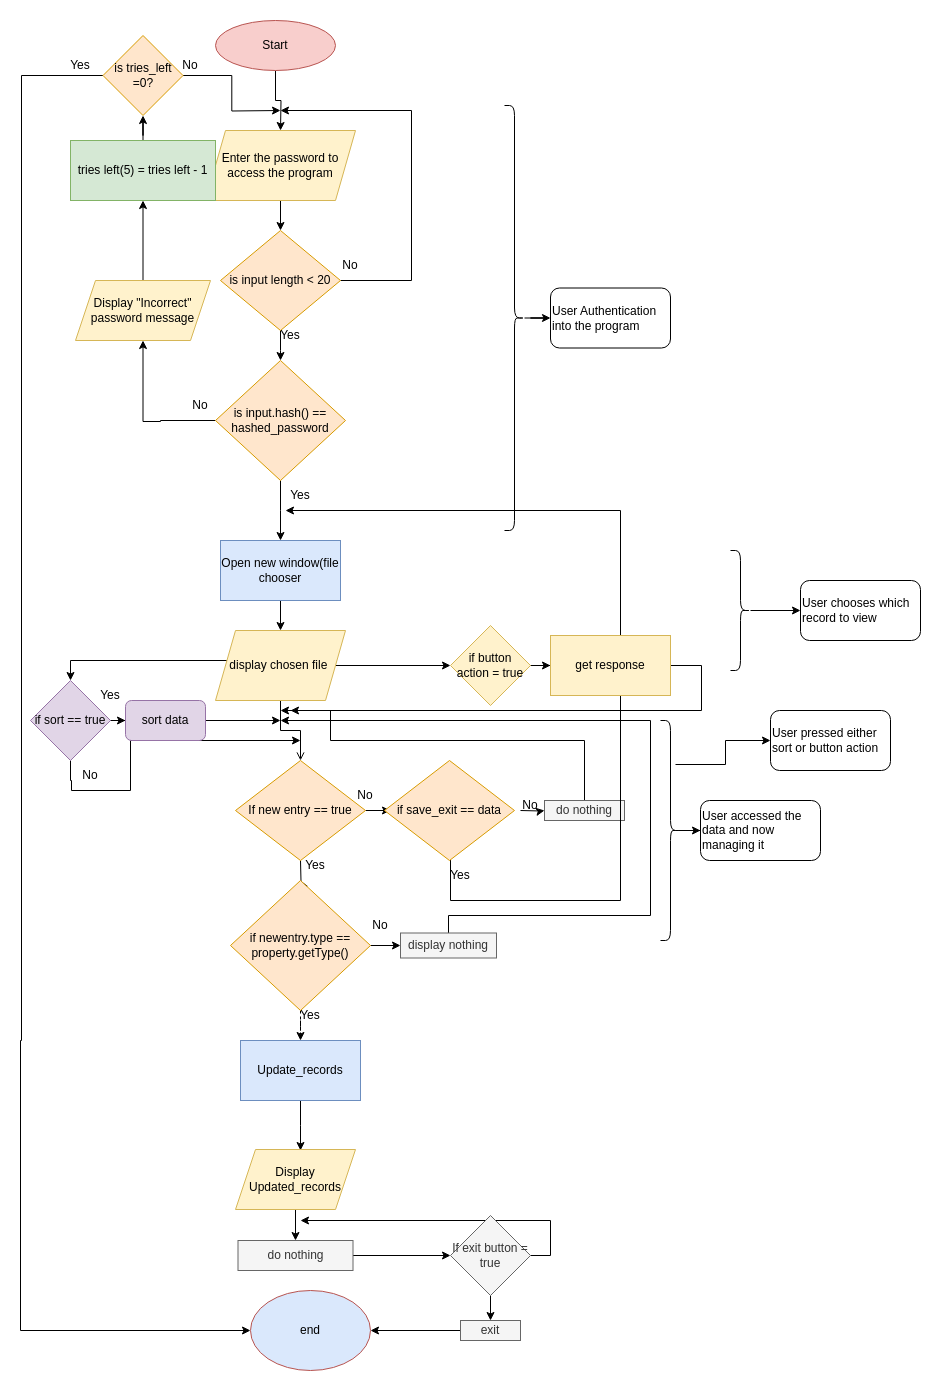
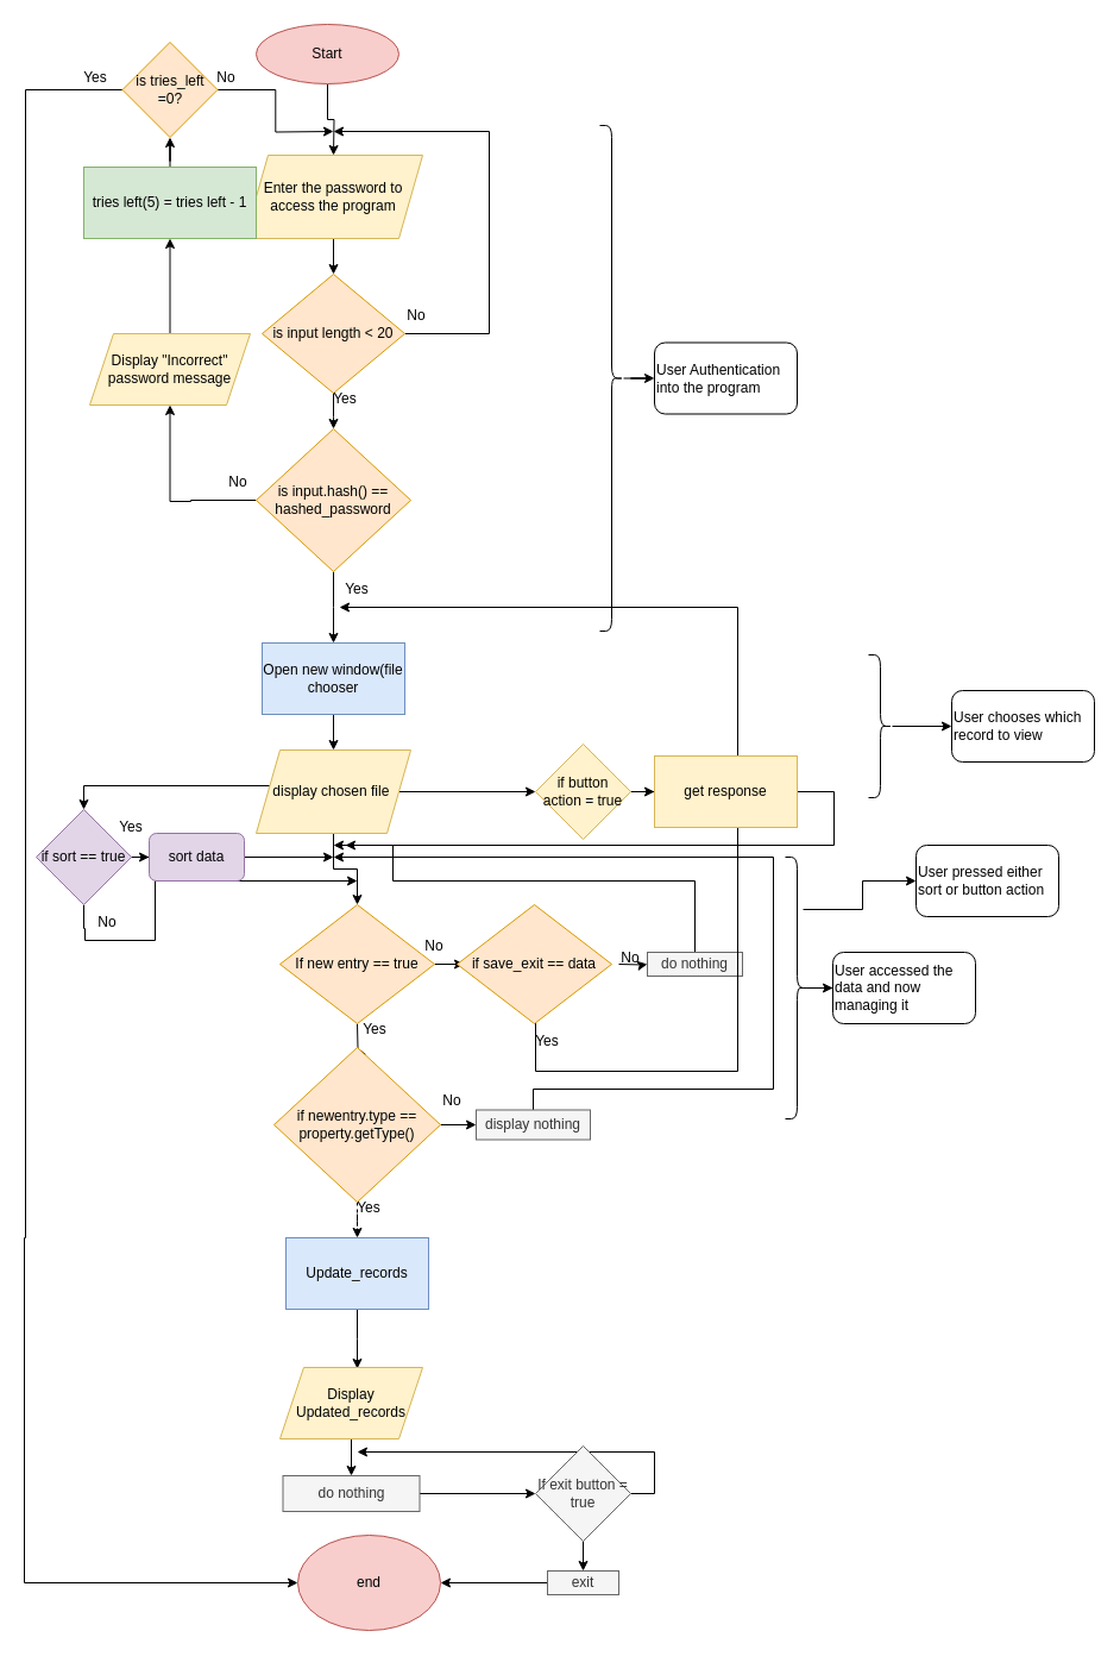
  <mxCell id="0" />
  <mxCell id="1" parent="0" />
  <mxCell id="2" value="" style="edgeStyle=orthogonalEdgeStyle;rounded=0;orthogonalLoop=1;jettySize=auto;html=1;" edge="1" parent="1" source="3"><mxGeometry relative="1" as="geometry"><mxPoint x="280" y="130" as="targetPoint" /></mxGeometry></mxCell>
  <mxCell id="3" value="Start" style="ellipse;whiteSpace=wrap;html=1;fillColor=#f8cecc;strokeColor=#b85450;" vertex="1" parent="1"><mxGeometry x="215" y="20" width="120" height="50" as="geometry" /></mxCell>
  <mxCell id="4" value="" style="edgeStyle=orthogonalEdgeStyle;rounded=0;orthogonalLoop=1;jettySize=auto;html=1;" edge="1" parent="1" source="5" target="8"><mxGeometry relative="1" as="geometry" /></mxCell>
  <mxCell id="5" value="Enter the password to access the program" style="shape=parallelogram;perimeter=parallelogramPerimeter;whiteSpace=wrap;html=1;fixedSize=1;fillColor=#fff2cc;strokeColor=#d6b656;" vertex="1" parent="1"><mxGeometry x="205" y="130" width="150" height="70" as="geometry" /></mxCell>
  <mxCell id="6" style="edgeStyle=orthogonalEdgeStyle;rounded=0;orthogonalLoop=1;jettySize=auto;html=1;" edge="1" parent="1" source="8"><mxGeometry relative="1" as="geometry"><mxPoint x="280" y="110" as="targetPoint" /><Array as="points"><mxPoint x="411" y="280" /></Array></mxGeometry></mxCell>
  <mxCell id="7" style="edgeStyle=orthogonalEdgeStyle;rounded=0;orthogonalLoop=1;jettySize=auto;html=1;" edge="1" parent="1" source="8"><mxGeometry relative="1" as="geometry"><mxPoint x="280" y="360" as="targetPoint" /></mxGeometry></mxCell>
  <mxCell id="8" value="is input length &amp;lt; 20" style="rhombus;whiteSpace=wrap;html=1;fillColor=#ffe6cc;strokeColor=#d79b00;" vertex="1" parent="1"><mxGeometry x="220" y="230" width="120" height="100" as="geometry" /></mxCell>
  <mxCell id="9" style="edgeStyle=orthogonalEdgeStyle;rounded=0;orthogonalLoop=1;jettySize=auto;html=1;entryX=0.5;entryY=1;entryDx=0;entryDy=0;" edge="1" parent="1" source="11" target="13"><mxGeometry relative="1" as="geometry"><mxPoint x="110" y="420" as="targetPoint" /><Array as="points"><mxPoint x="160" y="420" /><mxPoint x="160" y="421" /><mxPoint x="143" y="421" /></Array></mxGeometry></mxCell>
  <mxCell id="10" style="edgeStyle=orthogonalEdgeStyle;rounded=0;orthogonalLoop=1;jettySize=auto;html=1;" edge="1" parent="1" source="11"><mxGeometry relative="1" as="geometry"><mxPoint x="280" y="540" as="targetPoint" /></mxGeometry></mxCell>
  <mxCell id="11" value="is input.hash() == hashed_password" style="rhombus;whiteSpace=wrap;html=1;fillColor=#ffe6cc;strokeColor=#d79b00;" vertex="1" parent="1"><mxGeometry x="215" y="360" width="130" height="120" as="geometry" /></mxCell>
  <mxCell id="12" value="" style="edgeStyle=orthogonalEdgeStyle;rounded=0;orthogonalLoop=1;jettySize=auto;html=1;" edge="1" parent="1" source="13" target="15"><mxGeometry relative="1" as="geometry" /></mxCell>
  <mxCell id="13" value="Display &quot;Incorrect&quot; password message" style="shape=parallelogram;perimeter=parallelogramPerimeter;whiteSpace=wrap;html=1;fixedSize=1;fillColor=#fff2cc;strokeColor=#d6b656;" vertex="1" parent="1"><mxGeometry x="75" y="280" width="135" height="60" as="geometry" /></mxCell>
  <mxCell id="14" value="" style="edgeStyle=orthogonalEdgeStyle;rounded=0;orthogonalLoop=1;jettySize=auto;html=1;" edge="1" parent="1" source="15" target="18"><mxGeometry relative="1" as="geometry" /></mxCell>
  <mxCell id="15" value="tries left(5) = tries left - 1" style="whiteSpace=wrap;html=1;fillColor=#d5e8d4;strokeColor=#82b366;" vertex="1" parent="1"><mxGeometry x="70" y="140" width="145" height="60" as="geometry" /></mxCell>
  <mxCell id="16" style="edgeStyle=orthogonalEdgeStyle;rounded=0;orthogonalLoop=1;jettySize=auto;html=1;" edge="1" parent="1" source="18"><mxGeometry relative="1" as="geometry"><mxPoint x="280" y="110" as="targetPoint" /></mxGeometry></mxCell>
  <mxCell id="17" style="edgeStyle=orthogonalEdgeStyle;rounded=0;orthogonalLoop=1;jettySize=auto;html=1;entryX=0;entryY=0.5;entryDx=0;entryDy=0;" edge="1" parent="1" source="18" target="19"><mxGeometry relative="1" as="geometry"><mxPoint x="20" y="810" as="targetPoint" /><Array as="points"><mxPoint x="21" y="75" /><mxPoint x="21" y="1040" /><mxPoint x="20" y="1040" /><mxPoint x="20" y="1330" /></Array></mxGeometry></mxCell>
  <mxCell id="18" value="is tries_left =0?" style="rhombus;whiteSpace=wrap;html=1;fillColor=#ffe6cc;strokeColor=#d79b00;" vertex="1" parent="1"><mxGeometry x="102.5" y="35" width="80" height="80" as="geometry" /></mxCell>
- <mxCell id="19" value="end" style="ellipse;whiteSpace=wrap;html=1;fillColor=#dae8fc;strokeColor=#b85450;" vertex="1" parent="1"><mxGeometry x="250" y="1290" width="120" height="80" as="geometry" /></mxCell>
+ <mxCell id="19" value="end" style="ellipse;whiteSpace=wrap;html=1;fillColor=#f8cecc;strokeColor=#b85450;" vertex="1" parent="1"><mxGeometry x="250" y="1290" width="120" height="80" as="geometry" /></mxCell>
  <mxCell id="20" value="Yes" style="text;html=1;strokeColor=none;fillColor=none;align=center;verticalAlign=middle;whiteSpace=wrap;rounded=0;" vertex="1" parent="1"><mxGeometry x="280" y="1000" width="60" height="30" as="geometry" /></mxCell>
  <mxCell id="21" value="Yes" style="text;html=1;strokeColor=none;fillColor=none;align=center;verticalAlign=middle;whiteSpace=wrap;rounded=0;" vertex="1" parent="1"><mxGeometry x="285" y="850" width="60" height="30" as="geometry" /></mxCell>
  <mxCell id="22" value="Yes" style="text;html=1;strokeColor=none;fillColor=none;align=center;verticalAlign=middle;whiteSpace=wrap;rounded=0;" vertex="1" parent="1"><mxGeometry x="270" y="480" width="60" height="30" as="geometry" /></mxCell>
  <mxCell id="23" value="Yes" style="text;html=1;strokeColor=none;fillColor=none;align=center;verticalAlign=middle;whiteSpace=wrap;rounded=0;" vertex="1" parent="1"><mxGeometry x="260" y="320" width="60" height="30" as="geometry" /></mxCell>
  <mxCell id="24" value="Yes" style="text;html=1;strokeColor=none;fillColor=none;align=center;verticalAlign=middle;whiteSpace=wrap;rounded=0;" vertex="1" parent="1"><mxGeometry x="50" y="50" width="60" height="30" as="geometry" /></mxCell>
  <mxCell id="25" value="No" style="text;html=1;strokeColor=none;fillColor=none;align=center;verticalAlign=middle;whiteSpace=wrap;rounded=0;" vertex="1" parent="1"><mxGeometry x="335" y="780" width="60" height="30" as="geometry" /></mxCell>
  <mxCell id="26" value="No" style="text;html=1;strokeColor=none;fillColor=none;align=center;verticalAlign=middle;whiteSpace=wrap;rounded=0;" vertex="1" parent="1"><mxGeometry x="160" y="50" width="60" height="30" as="geometry" /></mxCell>
  <mxCell id="27" value="No" style="text;html=1;strokeColor=none;fillColor=none;align=center;verticalAlign=middle;whiteSpace=wrap;rounded=0;" vertex="1" parent="1"><mxGeometry x="320" y="250" width="60" height="30" as="geometry" /></mxCell>
  <mxCell id="28" value="No" style="text;html=1;strokeColor=none;fillColor=none;align=center;verticalAlign=middle;whiteSpace=wrap;rounded=0;" vertex="1" parent="1"><mxGeometry x="170" y="390" width="60" height="30" as="geometry" /></mxCell>
  <mxCell id="29" value="" style="edgeStyle=orthogonalEdgeStyle;rounded=0;orthogonalLoop=1;jettySize=auto;html=1;" edge="1" parent="1" source="30" target="31"><mxGeometry relative="1" as="geometry" /></mxCell>
  <mxCell id="30" value="" style="shape=curlyBracket;whiteSpace=wrap;html=1;rounded=1;flipH=1;labelPosition=right;verticalLabelPosition=middle;align=left;verticalAlign=middle;" vertex="1" parent="1"><mxGeometry x="504" y="105" width="20" height="425" as="geometry" /></mxCell>
  <mxCell id="31" value="User Authentication into the program" style="whiteSpace=wrap;html=1;align=left;rounded=1;" vertex="1" parent="1"><mxGeometry x="550" y="287.5" width="120" height="60" as="geometry" /></mxCell>
  <mxCell id="32" value="" style="edgeStyle=orthogonalEdgeStyle;rounded=0;orthogonalLoop=1;jettySize=auto;html=1;" edge="1" parent="1" source="33" target="37"><mxGeometry relative="1" as="geometry" /></mxCell>
  <mxCell id="33" value="Open new window(file chooser" style="rounded=0;whiteSpace=wrap;html=1;fillColor=#dae8fc;strokeColor=#6c8ebf;" vertex="1" parent="1"><mxGeometry x="220" y="540" width="120" height="60" as="geometry" /></mxCell>
- <mxCell id="34" value="" style="edgeStyle=orthogonalEdgeStyle;rounded=0;orthogonalLoop=1;jettySize=auto;html=1;endArrow=open;" edge="1" parent="1" source="37" target="43"><mxGeometry relative="1" as="geometry" /></mxCell>
+ <mxCell id="34" value="" style="edgeStyle=orthogonalEdgeStyle;rounded=0;orthogonalLoop=1;jettySize=auto;html=1;" edge="1" parent="1" source="37" target="43"><mxGeometry relative="1" as="geometry" /></mxCell>
  <mxCell id="35" style="edgeStyle=orthogonalEdgeStyle;rounded=0;orthogonalLoop=1;jettySize=auto;html=1;" edge="1" parent="1" source="37" target="71"><mxGeometry relative="1" as="geometry"><mxPoint x="110" y="690" as="targetPoint" /><Array as="points"><mxPoint x="70" y="660" /></Array></mxGeometry></mxCell>
  <mxCell id="36" value="" style="edgeStyle=orthogonalEdgeStyle;rounded=0;orthogonalLoop=1;jettySize=auto;html=1;" edge="1" parent="1" source="37" target="75"><mxGeometry relative="1" as="geometry" /></mxCell>
  <mxCell id="37" value="display chosen file&amp;nbsp;&lt;br&gt;" style="shape=parallelogram;perimeter=parallelogramPerimeter;whiteSpace=wrap;html=1;fixedSize=1;fillColor=#fff2cc;strokeColor=#d6b656;" vertex="1" parent="1"><mxGeometry x="215" y="630" width="130" height="70" as="geometry" /></mxCell>
  <mxCell id="38" value="" style="edgeStyle=orthogonalEdgeStyle;rounded=0;orthogonalLoop=1;jettySize=auto;html=1;" edge="1" parent="1" source="39" target="40"><mxGeometry relative="1" as="geometry" /></mxCell>
  <mxCell id="39" value="" style="shape=curlyBracket;whiteSpace=wrap;html=1;rounded=1;flipH=1;labelPosition=right;verticalLabelPosition=middle;align=left;verticalAlign=middle;" vertex="1" parent="1"><mxGeometry x="730" y="550" width="20" height="120" as="geometry" /></mxCell>
  <mxCell id="40" value="User chooses which record to view" style="whiteSpace=wrap;html=1;align=left;rounded=1;" vertex="1" parent="1"><mxGeometry x="800" y="580" width="120" height="60" as="geometry" /></mxCell>
  <mxCell id="41" value="" style="edgeStyle=orthogonalEdgeStyle;rounded=0;orthogonalLoop=1;jettySize=auto;html=1;" edge="1" parent="1"><mxGeometry relative="1" as="geometry"><mxPoint x="365" y="810" as="sourcePoint" /><mxPoint x="390" y="810" as="targetPoint" /></mxGeometry></mxCell>
  <mxCell id="42" value="" style="edgeStyle=orthogonalEdgeStyle;rounded=0;orthogonalLoop=1;jettySize=auto;html=1;" edge="1" parent="1" target="48"><mxGeometry relative="1" as="geometry"><mxPoint x="300" y="860" as="sourcePoint" /></mxGeometry></mxCell>
  <mxCell id="43" value="If new entry == true" style="rhombus;whiteSpace=wrap;html=1;fillColor=#ffe6cc;strokeColor=#d79b00;" vertex="1" parent="1"><mxGeometry x="235" y="760" width="130" height="100" as="geometry" /></mxCell>
  <mxCell id="44" value="User accessed the data and now managing it" style="whiteSpace=wrap;html=1;align=left;rounded=1;" vertex="1" parent="1"><mxGeometry x="700" y="800" width="120" height="60" as="geometry" /></mxCell>
  <mxCell id="45" style="edgeStyle=orthogonalEdgeStyle;rounded=0;orthogonalLoop=1;jettySize=auto;html=1;exitX=0.5;exitY=0;exitDx=0;exitDy=0;" edge="1" parent="1" source="65"><mxGeometry relative="1" as="geometry"><mxPoint x="280" y="710" as="targetPoint" /><mxPoint x="543" y="770" as="sourcePoint" /><Array as="points"><mxPoint x="584" y="740" /><mxPoint x="330" y="740" /><mxPoint x="330" y="710" /></Array></mxGeometry></mxCell>
  <mxCell id="46" value="" style="edgeStyle=orthogonalEdgeStyle;rounded=0;orthogonalLoop=1;jettySize=auto;html=1;" edge="1" parent="1" source="48" target="50"><mxGeometry relative="1" as="geometry" /></mxCell>
  <mxCell id="47" value="" style="edgeStyle=orthogonalEdgeStyle;rounded=0;orthogonalLoop=1;jettySize=auto;html=1;dashed=1;" edge="1" parent="1" source="48" target="57"><mxGeometry relative="1" as="geometry" /></mxCell>
  <mxCell id="48" value="if newentry.type == property.getType()" style="rhombus;whiteSpace=wrap;html=1;fillColor=#ffe6cc;strokeColor=#d79b00;" vertex="1" parent="1"><mxGeometry x="230" y="880" width="140" height="130" as="geometry" /></mxCell>
  <mxCell id="49" style="edgeStyle=orthogonalEdgeStyle;rounded=0;orthogonalLoop=1;jettySize=auto;html=1;" edge="1" parent="1" source="50"><mxGeometry relative="1" as="geometry"><mxPoint x="280" y="720" as="targetPoint" /><Array as="points"><mxPoint x="650" y="915" /><mxPoint x="650" y="720" /></Array></mxGeometry></mxCell>
  <mxCell id="50" value="display nothing" style="whiteSpace=wrap;html=1;fillColor=#f5f5f5;fontColor=#333333;strokeColor=#666666;" vertex="1" parent="1"><mxGeometry x="400" y="932.5" width="96" height="25" as="geometry" /></mxCell>
  <mxCell id="51" value="Yes" style="text;html=1;strokeColor=none;fillColor=none;align=center;verticalAlign=middle;whiteSpace=wrap;rounded=0;" vertex="1" parent="1"><mxGeometry x="430" y="860" width="60" height="30" as="geometry" /></mxCell>
  <mxCell id="52" value="Yes" style="text;html=1;strokeColor=none;fillColor=none;align=center;verticalAlign=middle;whiteSpace=wrap;rounded=0;" vertex="1" parent="1"><mxGeometry x="80" y="680" width="60" height="30" as="geometry" /></mxCell>
  <mxCell id="53" value="No" style="text;html=1;strokeColor=none;fillColor=none;align=center;verticalAlign=middle;whiteSpace=wrap;rounded=0;" vertex="1" parent="1"><mxGeometry x="60" y="760" width="60" height="30" as="geometry" /></mxCell>
  <mxCell id="54" value="No" style="text;html=1;strokeColor=none;fillColor=none;align=center;verticalAlign=middle;whiteSpace=wrap;rounded=0;" vertex="1" parent="1"><mxGeometry x="500" y="790" width="60" height="30" as="geometry" /></mxCell>
  <mxCell id="55" value="No" style="text;html=1;strokeColor=none;fillColor=none;align=center;verticalAlign=middle;whiteSpace=wrap;rounded=0;" vertex="1" parent="1"><mxGeometry x="350" y="910" width="60" height="30" as="geometry" /></mxCell>
  <mxCell id="56" value="" style="edgeStyle=orthogonalEdgeStyle;rounded=0;orthogonalLoop=1;jettySize=auto;html=1;" edge="1" parent="1" source="57"><mxGeometry relative="1" as="geometry"><mxPoint x="300" y="1150" as="targetPoint" /></mxGeometry></mxCell>
  <mxCell id="57" value="Update_records" style="whiteSpace=wrap;html=1;fillColor=#dae8fc;strokeColor=#6c8ebf;" vertex="1" parent="1"><mxGeometry x="240" y="1040" width="120" height="60" as="geometry" /></mxCell>
  <mxCell id="58" value="" style="edgeStyle=orthogonalEdgeStyle;rounded=0;orthogonalLoop=1;jettySize=auto;html=1;" edge="1" parent="1" source="59" target="61"><mxGeometry relative="1" as="geometry" /></mxCell>
  <mxCell id="59" value="Display Updated_records" style="shape=parallelogram;perimeter=parallelogramPerimeter;whiteSpace=wrap;html=1;fixedSize=1;fillColor=#fff2cc;strokeColor=#d6b656;" vertex="1" parent="1"><mxGeometry x="235" y="1149" width="120" height="60" as="geometry" /></mxCell>
  <mxCell id="60" value="" style="edgeStyle=orthogonalEdgeStyle;rounded=0;orthogonalLoop=1;jettySize=auto;html=1;" edge="1" parent="1" source="61" target="81"><mxGeometry relative="1" as="geometry" /></mxCell>
  <mxCell id="61" value="do nothing" style="whiteSpace=wrap;html=1;fillColor=#f5f5f5;strokeColor=#666666;fontColor=#333333;" vertex="1" parent="1"><mxGeometry x="237.5" y="1240" width="115" height="30" as="geometry" /></mxCell>
  <mxCell id="62" style="edgeStyle=orthogonalEdgeStyle;rounded=0;orthogonalLoop=1;jettySize=auto;html=1;exitX=0.1;exitY=0.5;exitDx=0;exitDy=0;exitPerimeter=0;" edge="1" parent="1" source="64" target="44"><mxGeometry relative="1" as="geometry" /></mxCell>
  <mxCell id="63" style="edgeStyle=orthogonalEdgeStyle;rounded=0;orthogonalLoop=1;jettySize=auto;html=1;exitX=0.25;exitY=0.2;exitDx=0;exitDy=0;exitPerimeter=0;entryX=0;entryY=0.5;entryDx=0;entryDy=0;" edge="1" parent="1" source="64" target="78"><mxGeometry relative="1" as="geometry" /></mxCell>
  <mxCell id="64" value="" style="shape=curlyBracket;whiteSpace=wrap;html=1;rounded=1;flipH=1;labelPosition=right;verticalLabelPosition=middle;align=left;verticalAlign=middle;" vertex="1" parent="1"><mxGeometry x="660" y="720" width="20" height="220" as="geometry" /></mxCell>
  <mxCell id="65" value="do nothing" style="whiteSpace=wrap;html=1;fillColor=#f5f5f5;strokeColor=#666666;fontColor=#333333;" vertex="1" parent="1"><mxGeometry x="544" y="800" width="80" height="20" as="geometry" /></mxCell>
  <mxCell id="66" value="" style="edgeStyle=orthogonalEdgeStyle;rounded=0;orthogonalLoop=1;jettySize=auto;html=1;" edge="1" parent="1" target="65"><mxGeometry relative="1" as="geometry"><mxPoint x="520" y="810" as="sourcePoint" /></mxGeometry></mxCell>
  <mxCell id="67" style="edgeStyle=orthogonalEdgeStyle;rounded=0;orthogonalLoop=1;jettySize=auto;html=1;entryX=0.25;entryY=1;entryDx=0;entryDy=0;" edge="1" parent="1" source="68" target="22"><mxGeometry relative="1" as="geometry"><mxPoint x="620" y="450" as="targetPoint" /><Array as="points"><mxPoint x="450" y="900" /><mxPoint x="620" y="900" /><mxPoint x="620" y="510" /></Array></mxGeometry></mxCell>
  <mxCell id="68" value="if save_exit == data" style="rhombus;whiteSpace=wrap;html=1;fillColor=#ffe6cc;strokeColor=#d79b00;" vertex="1" parent="1"><mxGeometry x="384" y="760" width="130" height="100" as="geometry" /></mxCell>
  <mxCell id="69" style="edgeStyle=orthogonalEdgeStyle;rounded=0;orthogonalLoop=1;jettySize=auto;html=1;exitX=1;exitY=0.5;exitDx=0;exitDy=0;" edge="1" parent="1" source="71" target="73"><mxGeometry relative="1" as="geometry" /></mxCell>
  <mxCell id="70" style="edgeStyle=orthogonalEdgeStyle;rounded=0;orthogonalLoop=1;jettySize=auto;html=1;exitX=0.5;exitY=1;exitDx=0;exitDy=0;" edge="1" parent="1" source="71"><mxGeometry relative="1" as="geometry"><mxPoint x="300" y="740" as="targetPoint" /><Array as="points"><mxPoint x="70" y="780" /><mxPoint x="71" y="780" /><mxPoint x="71" y="790" /><mxPoint x="130" y="790" /></Array></mxGeometry></mxCell>
  <mxCell id="71" value="if sort == true" style="rhombus;whiteSpace=wrap;html=1;fillColor=#e1d5e7;strokeColor=#9673a6;" vertex="1" parent="1"><mxGeometry x="30" y="680" width="80" height="80" as="geometry" /></mxCell>
  <mxCell id="72" style="edgeStyle=orthogonalEdgeStyle;rounded=0;orthogonalLoop=1;jettySize=auto;html=1;" edge="1" parent="1" source="73"><mxGeometry relative="1" as="geometry"><mxPoint x="280" y="720" as="targetPoint" /></mxGeometry></mxCell>
  <mxCell id="73" value="sort data" style="rounded=1;whiteSpace=wrap;html=1;fillColor=#e1d5e7;strokeColor=#9673a6;" vertex="1" parent="1"><mxGeometry x="125" y="700" width="80" height="40" as="geometry" /></mxCell>
  <mxCell id="74" value="" style="edgeStyle=orthogonalEdgeStyle;rounded=0;orthogonalLoop=1;jettySize=auto;html=1;" edge="1" parent="1" source="75" target="77"><mxGeometry relative="1" as="geometry" /></mxCell>
  <mxCell id="75" value="if button action = true" style="rhombus;whiteSpace=wrap;html=1;fillColor=#fff2cc;strokeColor=#d6b656;" vertex="1" parent="1"><mxGeometry x="450" y="625" width="80" height="80" as="geometry" /></mxCell>
  <mxCell id="76" style="edgeStyle=orthogonalEdgeStyle;rounded=0;orthogonalLoop=1;jettySize=auto;html=1;" edge="1" parent="1" source="77"><mxGeometry relative="1" as="geometry"><mxPoint x="290" y="710" as="targetPoint" /><Array as="points"><mxPoint x="701" y="665" /></Array></mxGeometry></mxCell>
  <mxCell id="77" value="get response" style="whiteSpace=wrap;html=1;fillColor=#fff2cc;strokeColor=#d6b656;" vertex="1" parent="1"><mxGeometry x="550" y="635" width="120" height="60" as="geometry" /></mxCell>
  <mxCell id="78" value="User pressed either sort or button action" style="whiteSpace=wrap;html=1;align=left;rounded=1;" vertex="1" parent="1"><mxGeometry x="770" y="710" width="120" height="60" as="geometry" /></mxCell>
  <mxCell id="79" value="" style="edgeStyle=orthogonalEdgeStyle;rounded=0;orthogonalLoop=1;jettySize=auto;html=1;" edge="1" parent="1" source="81" target="83"><mxGeometry relative="1" as="geometry" /></mxCell>
  <mxCell id="80" style="edgeStyle=orthogonalEdgeStyle;rounded=0;orthogonalLoop=1;jettySize=auto;html=1;" edge="1" parent="1" source="81"><mxGeometry relative="1" as="geometry"><mxPoint x="300" y="1220" as="targetPoint" /><Array as="points"><mxPoint x="550" y="1255" /></Array></mxGeometry></mxCell>
  <mxCell id="81" value="If exit button = true" style="rhombus;whiteSpace=wrap;html=1;fillColor=#f5f5f5;strokeColor=#666666;fontColor=#333333;" vertex="1" parent="1"><mxGeometry x="450" y="1215" width="80" height="80" as="geometry" /></mxCell>
  <mxCell id="82" style="edgeStyle=orthogonalEdgeStyle;rounded=0;orthogonalLoop=1;jettySize=auto;html=1;" edge="1" parent="1" source="83" target="19"><mxGeometry relative="1" as="geometry" /></mxCell>
  <mxCell id="83" value="exit" style="whiteSpace=wrap;html=1;fillColor=#f5f5f5;strokeColor=#666666;fontColor=#333333;" vertex="1" parent="1"><mxGeometry x="460" y="1320" width="60" height="20" as="geometry" /></mxCell>
